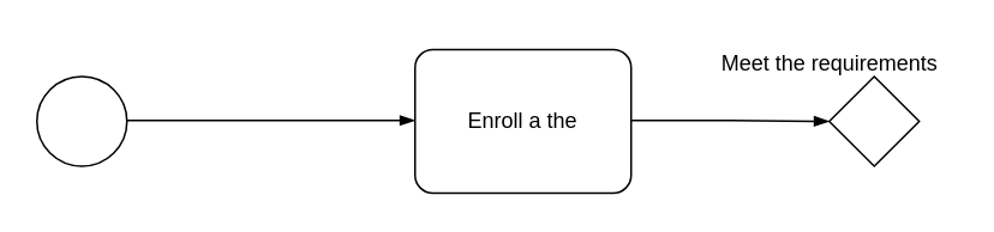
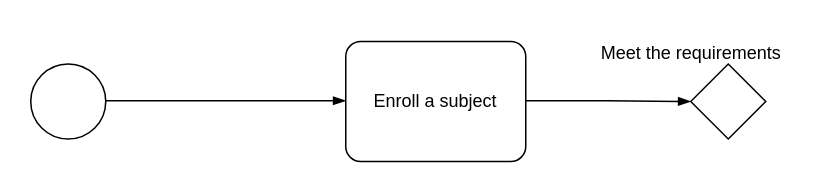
  <mxCell id="0" />
  <mxCell id="1" parent="0" />
  <mxCell id="2" value="" style="points=[[0.145,0.145,0],[0.5,0,0],[0.855,0.145,0],[1,0.5,0],[0.855,0.855,0],[0.5,1,0],[0.145,0.855,0],[0,0.5,0]];shape=mxgraph.bpmn.event;html=1;verticalLabelPosition=bottom;labelBackgroundColor=#ffffff;verticalAlign=top;align=center;perimeter=ellipsePerimeter;outlineConnect=0;aspect=fixed;outline=standard;symbol=general;" vertex="1" parent="1"><mxGeometry x="20" y="42" width="50" height="50" as="geometry" /></mxCell>
  <mxCell id="3" value="" style="edgeStyle=elbowEdgeStyle;fontSize=12;html=1;endArrow=blockThin;endFill=1;rounded=0;" edge="1" parent="1"><mxGeometry width="160" relative="1" as="geometry"><mxPoint x="70" y="66.5" as="sourcePoint" /><mxPoint x="230" y="66.5" as="targetPoint" /></mxGeometry></mxCell>
  <mxCell id="4" value="" style="points=[[0.25,0.25,0],[0.5,0,0],[0.75,0.25,0],[1,0.5,0],[0.75,0.75,0],[0.5,1,0],[0.25,0.75,0],[0,0.5,0]];shape=mxgraph.bpmn.gateway2;html=1;verticalLabelPosition=bottom;labelBackgroundColor=#ffffff;verticalAlign=top;align=center;perimeter=rhombusPerimeter;outlineConnect=0;outline=none;symbol=none;" vertex="1" parent="1"><mxGeometry x="460" y="42" width="50" height="50" as="geometry" /></mxCell>
- <mxCell id="5" value="Enroll a the" style="points=[[0.25,0,0],[0.5,0,0],[0.75,0,0],[1,0.25,0],[1,0.5,0],[1,0.75,0],[0.75,1,0],[0.5,1,0],[0.25,1,0],[0,0.75,0],[0,0.5,0],[0,0.25,0]];shape=mxgraph.bpmn.task;whiteSpace=wrap;rectStyle=rounded;size=10;html=1;container=1;expand=0;collapsible=0;taskMarker=abstract;" vertex="1" parent="1"><mxGeometry x="230" y="27" width="120" height="80" as="geometry" /></mxCell>
+ <mxCell id="5" value="Enroll a subject" style="points=[[0.25,0,0],[0.5,0,0],[0.75,0,0],[1,0.25,0],[1,0.5,0],[1,0.75,0],[0.75,1,0],[0.5,1,0],[0.25,1,0],[0,0.75,0],[0,0.5,0],[0,0.25,0]];shape=mxgraph.bpmn.task;whiteSpace=wrap;rectStyle=rounded;size=10;html=1;container=1;expand=0;collapsible=0;taskMarker=abstract;" vertex="1" parent="1"><mxGeometry x="230" y="27" width="120" height="80" as="geometry" /></mxCell>
  <mxCell id="6" value="" style="edgeStyle=elbowEdgeStyle;fontSize=12;html=1;endArrow=blockThin;endFill=1;rounded=0;entryX=0;entryY=0.5;entryDx=0;entryDy=0;entryPerimeter=0;" edge="1" parent="1" target="4"><mxGeometry width="160" relative="1" as="geometry"><mxPoint x="350" y="66.5" as="sourcePoint" /><mxPoint x="470" y="67" as="targetPoint" /></mxGeometry></mxCell>
  <mxCell id="7" value="Meet the requirements" style="text;html=1;align=center;verticalAlign=middle;resizable=0;points=[];autosize=1;strokeColor=none;fillColor=none;" vertex="1" parent="1"><mxGeometry x="390" y="20" width="140" height="30" as="geometry" /></mxCell>
